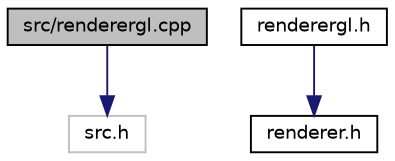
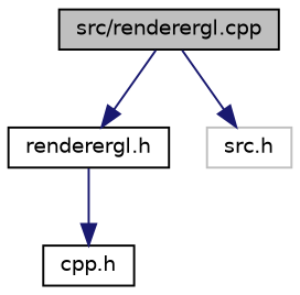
  digraph {
    node [color=black fillcolor=white fontname=Helvetica fontsize=10 shape=record style=filled]
    edge [color=midnightblue fontname=Helvetica fontsize=10 labelfontname=Helvetica labelfontsize=10 style=solid]
    n1 [fillcolor=grey75 fontcolor=black height=0.2 label="src/renderergl.cpp" width=0.4]
    n2 [height=0.2 label="renderergl.h" width=0.4]
    n3 [color=grey75 height=0.2 label="src.h" width=0.4]
-   n4 [height=0.2 label="renderer.h" width=0.4]
+   n4 [height=0.2 label="cpp.h" width=0.4]
+   n1 -> n2
    n1 -> n3
    n2 -> n4
  }
